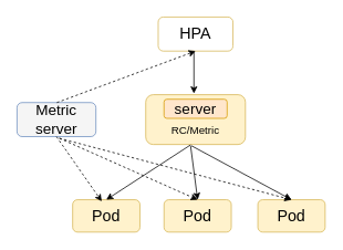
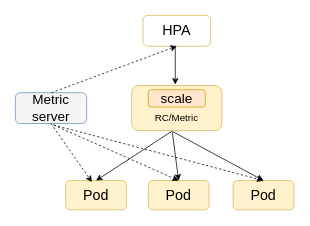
  <mxCell id="0" />
  <mxCell id="1" parent="0" />
  <mxCell id="2" value="&lt;font style=&quot;font-size: 18px;&quot;&gt;Metric server&lt;/font&gt;" style="rounded=1;whiteSpace=wrap;html=1;fillColor=#f5f5f5;strokeColor=#6c8ebf;" vertex="1" parent="1"><mxGeometry x="20" y="123" width="95" height="41" as="geometry" /></mxCell>
  <mxCell id="3" value="&lt;br&gt;&lt;font style=&quot;font-size: 13px;&quot;&gt;RC/Metric&lt;/font&gt;" style="rounded=1;whiteSpace=wrap;html=1;fontSize=18;fillColor=#fff2cc;strokeColor=#d6b656;" vertex="1" parent="1"><mxGeometry x="175" y="113.5" width="120" height="60" as="geometry" /></mxCell>
- <mxCell id="4" value="server" style="rounded=1;whiteSpace=wrap;html=1;fontSize=18;fillColor=#ffe6cc;strokeColor=#d79b00;" vertex="1" parent="1"><mxGeometry x="197" y="119" width="76" height="23" as="geometry" /></mxCell>
+ <mxCell id="4" value="scale" style="rounded=1;whiteSpace=wrap;html=1;fontSize=18;fillColor=#ffe6cc;strokeColor=#d79b00;" vertex="1" parent="1"><mxGeometry x="197" y="119" width="76" height="23" as="geometry" /></mxCell>
  <mxCell id="5" value="&lt;font style=&quot;font-size: 19px;&quot;&gt;HPA&lt;/font&gt;" style="rounded=1;whiteSpace=wrap;html=1;fontSize=13;fillColor=#ffffff;strokeColor=#d6b656;" vertex="1" parent="1"><mxGeometry x="190" y="20" width="90" height="41" as="geometry" /></mxCell>
  <mxCell id="6" value="Pod" style="rounded=1;whiteSpace=wrap;html=1;fontSize=19;fillColor=#fff2cc;strokeColor=#d6b656;" vertex="1" parent="1"><mxGeometry x="87" y="240" width="81" height="39" as="geometry" /></mxCell>
  <mxCell id="7" value="Pod" style="rounded=1;whiteSpace=wrap;html=1;fontSize=19;fillColor=#fff2cc;strokeColor=#d6b656;" vertex="1" parent="1"><mxGeometry x="197" y="240" width="81" height="39" as="geometry" /></mxCell>
  <mxCell id="8" value="Pod" style="rounded=1;whiteSpace=wrap;html=1;fontSize=19;fillColor=#fff2cc;strokeColor=#d6b656;" vertex="1" parent="1"><mxGeometry x="310" y="240" width="81" height="39" as="geometry" /></mxCell>
  <mxCell id="9" value="" style="endArrow=classic;html=1;rounded=0;fontSize=19;exitX=0.5;exitY=1;exitDx=0;exitDy=0;entryX=0.432;entryY=0.051;entryDx=0;entryDy=0;entryPerimeter=0;dashed=1;" edge="1" parent="1" source="2" target="6"><mxGeometry width="50" height="50" relative="1" as="geometry"><mxPoint x="211" y="251" as="sourcePoint" /><mxPoint x="88" y="209" as="targetPoint" /></mxGeometry></mxCell>
  <mxCell id="10" value="" style="endArrow=classic;html=1;rounded=0;dashed=1;fontSize=19;entryX=0.5;entryY=0;entryDx=0;entryDy=0;" edge="1" parent="1" target="7"><mxGeometry width="50" height="50" relative="1" as="geometry"><mxPoint x="71" y="166" as="sourcePoint" /><mxPoint x="222" y="197" as="targetPoint" /></mxGeometry></mxCell>
  <mxCell id="11" value="" style="endArrow=classic;html=1;rounded=0;dashed=1;fontSize=19;entryX=0.5;entryY=0;entryDx=0;entryDy=0;" edge="1" parent="1" target="8"><mxGeometry width="50" height="50" relative="1" as="geometry"><mxPoint x="71" y="166" as="sourcePoint" /><mxPoint x="350" y="206" as="targetPoint" /></mxGeometry></mxCell>
  <mxCell id="12" value="" style="endArrow=classic;html=1;rounded=0;dashed=1;fontSize=19;entryX=0.5;entryY=1;entryDx=0;entryDy=0;" edge="1" parent="1" target="5"><mxGeometry width="50" height="50" relative="1" as="geometry"><mxPoint x="68" y="123" as="sourcePoint" /><mxPoint x="118" y="73" as="targetPoint" /></mxGeometry></mxCell>
  <mxCell id="13" value="" style="endArrow=classic;html=1;rounded=0;fontSize=19;" edge="1" parent="1"><mxGeometry width="50" height="50" relative="1" as="geometry"><mxPoint x="233" y="62" as="sourcePoint" /><mxPoint x="233" y="112" as="targetPoint" /></mxGeometry></mxCell>
  <mxCell id="14" value="" style="endArrow=classic;html=1;rounded=0;fontSize=19;exitX=0.45;exitY=1.008;exitDx=0;exitDy=0;exitPerimeter=0;entryX=0.5;entryY=0;entryDx=0;entryDy=0;" edge="1" parent="1" source="3" target="6"><mxGeometry width="50" height="50" relative="1" as="geometry"><mxPoint x="300" y="256" as="sourcePoint" /><mxPoint x="350" y="206" as="targetPoint" /></mxGeometry></mxCell>
  <mxCell id="15" value="" style="endArrow=classic;html=1;rounded=0;fontSize=19;entryX=0.5;entryY=0;entryDx=0;entryDy=0;" edge="1" parent="1" target="7"><mxGeometry width="50" height="50" relative="1" as="geometry"><mxPoint x="229" y="175" as="sourcePoint" /><mxPoint x="169.5" y="256.02" as="targetPoint" /></mxGeometry></mxCell>
  <mxCell id="16" value="" style="endArrow=classic;html=1;rounded=0;fontSize=19;entryX=0.5;entryY=0;entryDx=0;entryDy=0;" edge="1" parent="1" target="8"><mxGeometry width="50" height="50" relative="1" as="geometry"><mxPoint x="230" y="175" as="sourcePoint" /><mxPoint x="210.5" y="249.02" as="targetPoint" /></mxGeometry></mxCell>
